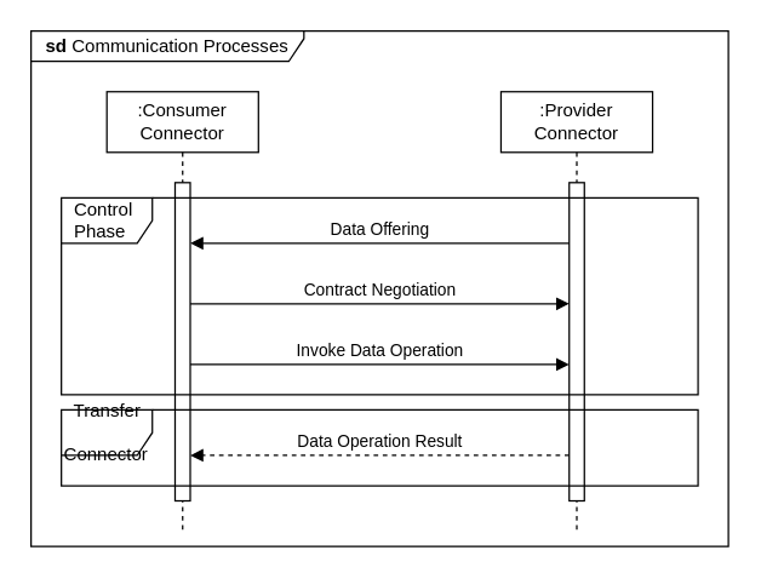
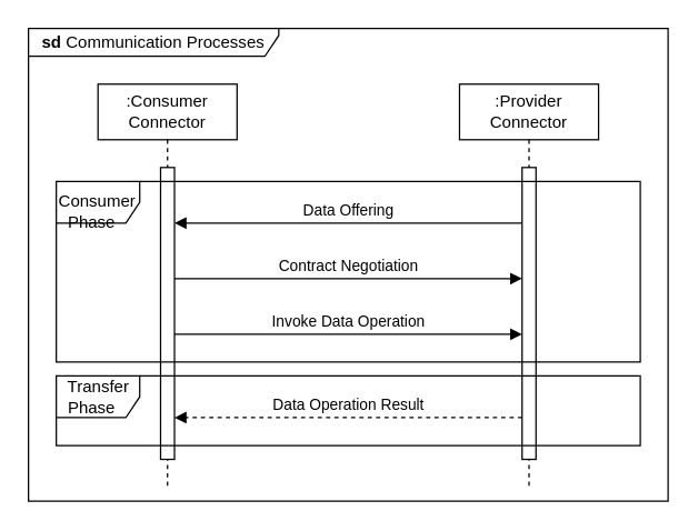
  <mxCell id="0" />
  <mxCell id="1" parent="0" />
  <mxCell id="2" value="&lt;b style=&quot;text-align: left&quot;&gt;sd&lt;/b&gt;&lt;span style=&quot;text-align: left&quot;&gt;&amp;nbsp;&lt;/span&gt;Communication Processes" style="shape=umlFrame;whiteSpace=wrap;html=1;width=180;height=20;" parent="1" vertex="1"><mxGeometry x="20" y="20" width="460" height="340" as="geometry" /></mxCell>
  <mxCell id="3" value=":Consumer&lt;br&gt;Connector" style="shape=umlLifeline;perimeter=lifelinePerimeter;whiteSpace=wrap;html=1;container=1;collapsible=0;recursiveResize=0;outlineConnect=0;" parent="1" vertex="1"><mxGeometry x="70" y="60" width="100" height="290" as="geometry" /></mxCell>
  <mxCell id="4" value="" style="html=1;points=[];perimeter=orthogonalPerimeter;" parent="3" vertex="1"><mxGeometry x="45" y="60" width="10" height="210" as="geometry" /></mxCell>
  <mxCell id="5" value="Data Operation Result" style="html=1;verticalAlign=bottom;endArrow=block;rounded=0;entryX=1;entryY=0.667;entryDx=0;entryDy=0;entryPerimeter=0;dashed=1;" parent="3" edge="1"><mxGeometry width="80" relative="1" as="geometry"><mxPoint x="305" y="240.0" as="sourcePoint" /><mxPoint x="55" y="240.0" as="targetPoint" /></mxGeometry></mxCell>
  <mxCell id="6" value=":Provider&lt;br&gt;Connector" style="shape=umlLifeline;perimeter=lifelinePerimeter;whiteSpace=wrap;html=1;container=1;collapsible=0;recursiveResize=0;outlineConnect=0;" parent="1" vertex="1"><mxGeometry x="330" y="60" width="100" height="290" as="geometry" /></mxCell>
  <mxCell id="7" value="" style="html=1;points=[];perimeter=orthogonalPerimeter;" parent="6" vertex="1"><mxGeometry x="45" y="60" width="10" height="210" as="geometry" /></mxCell>
  <mxCell id="8" value="Data Offering" style="html=1;verticalAlign=bottom;endArrow=block;rounded=0;entryX=1;entryY=0.667;entryDx=0;entryDy=0;entryPerimeter=0;" parent="1" edge="1"><mxGeometry width="80" relative="1" as="geometry"><mxPoint x="375" y="160" as="sourcePoint" /><mxPoint x="125" y="160" as="targetPoint" /></mxGeometry></mxCell>
  <mxCell id="9" value="Contract Negotiation" style="html=1;verticalAlign=bottom;endArrow=block;rounded=0;entryX=1;entryY=0.667;entryDx=0;entryDy=0;entryPerimeter=0;" parent="1" edge="1"><mxGeometry width="80" relative="1" as="geometry"><mxPoint x="125" y="199.93" as="sourcePoint" /><mxPoint x="375" y="199.93" as="targetPoint" /></mxGeometry></mxCell>
- <mxCell id="10" value="&amp;nbsp; Control &lt;br&gt;&amp;nbsp; Phase" style="shape=umlFrame;whiteSpace=wrap;html=1;width=60;height=30;align=left;" parent="1" vertex="1"><mxGeometry x="40" y="130" width="420" height="130" as="geometry" /></mxCell>
- <mxCell id="11" value="&amp;nbsp; Transfer&lt;br&gt;&amp;nbsp; Connector" style="shape=umlFrame;whiteSpace=wrap;html=1;width=60;height=30;align=left;" parent="1" vertex="1"><mxGeometry x="40" y="270" width="420" height="50" as="geometry" /></mxCell>
+ <mxCell id="10" value="&amp;nbsp; Consumer &lt;br&gt;&amp;nbsp; Phase" style="shape=umlFrame;whiteSpace=wrap;html=1;width=60;height=30;align=left;" parent="1" vertex="1"><mxGeometry x="40" y="130" width="420" height="130" as="geometry" /></mxCell>
+ <mxCell id="11" value="&amp;nbsp; Transfer&lt;br&gt;&amp;nbsp; Phase" style="shape=umlFrame;whiteSpace=wrap;html=1;width=60;height=30;align=left;" parent="1" vertex="1"><mxGeometry x="40" y="270" width="420" height="50" as="geometry" /></mxCell>
  <mxCell id="12" value="Invoke Data Operation" style="html=1;verticalAlign=bottom;endArrow=block;rounded=0;entryX=1;entryY=0.667;entryDx=0;entryDy=0;entryPerimeter=0;" parent="1" edge="1"><mxGeometry width="80" relative="1" as="geometry"><mxPoint x="125" y="240" as="sourcePoint" /><mxPoint x="375" y="240" as="targetPoint" /></mxGeometry></mxCell>
